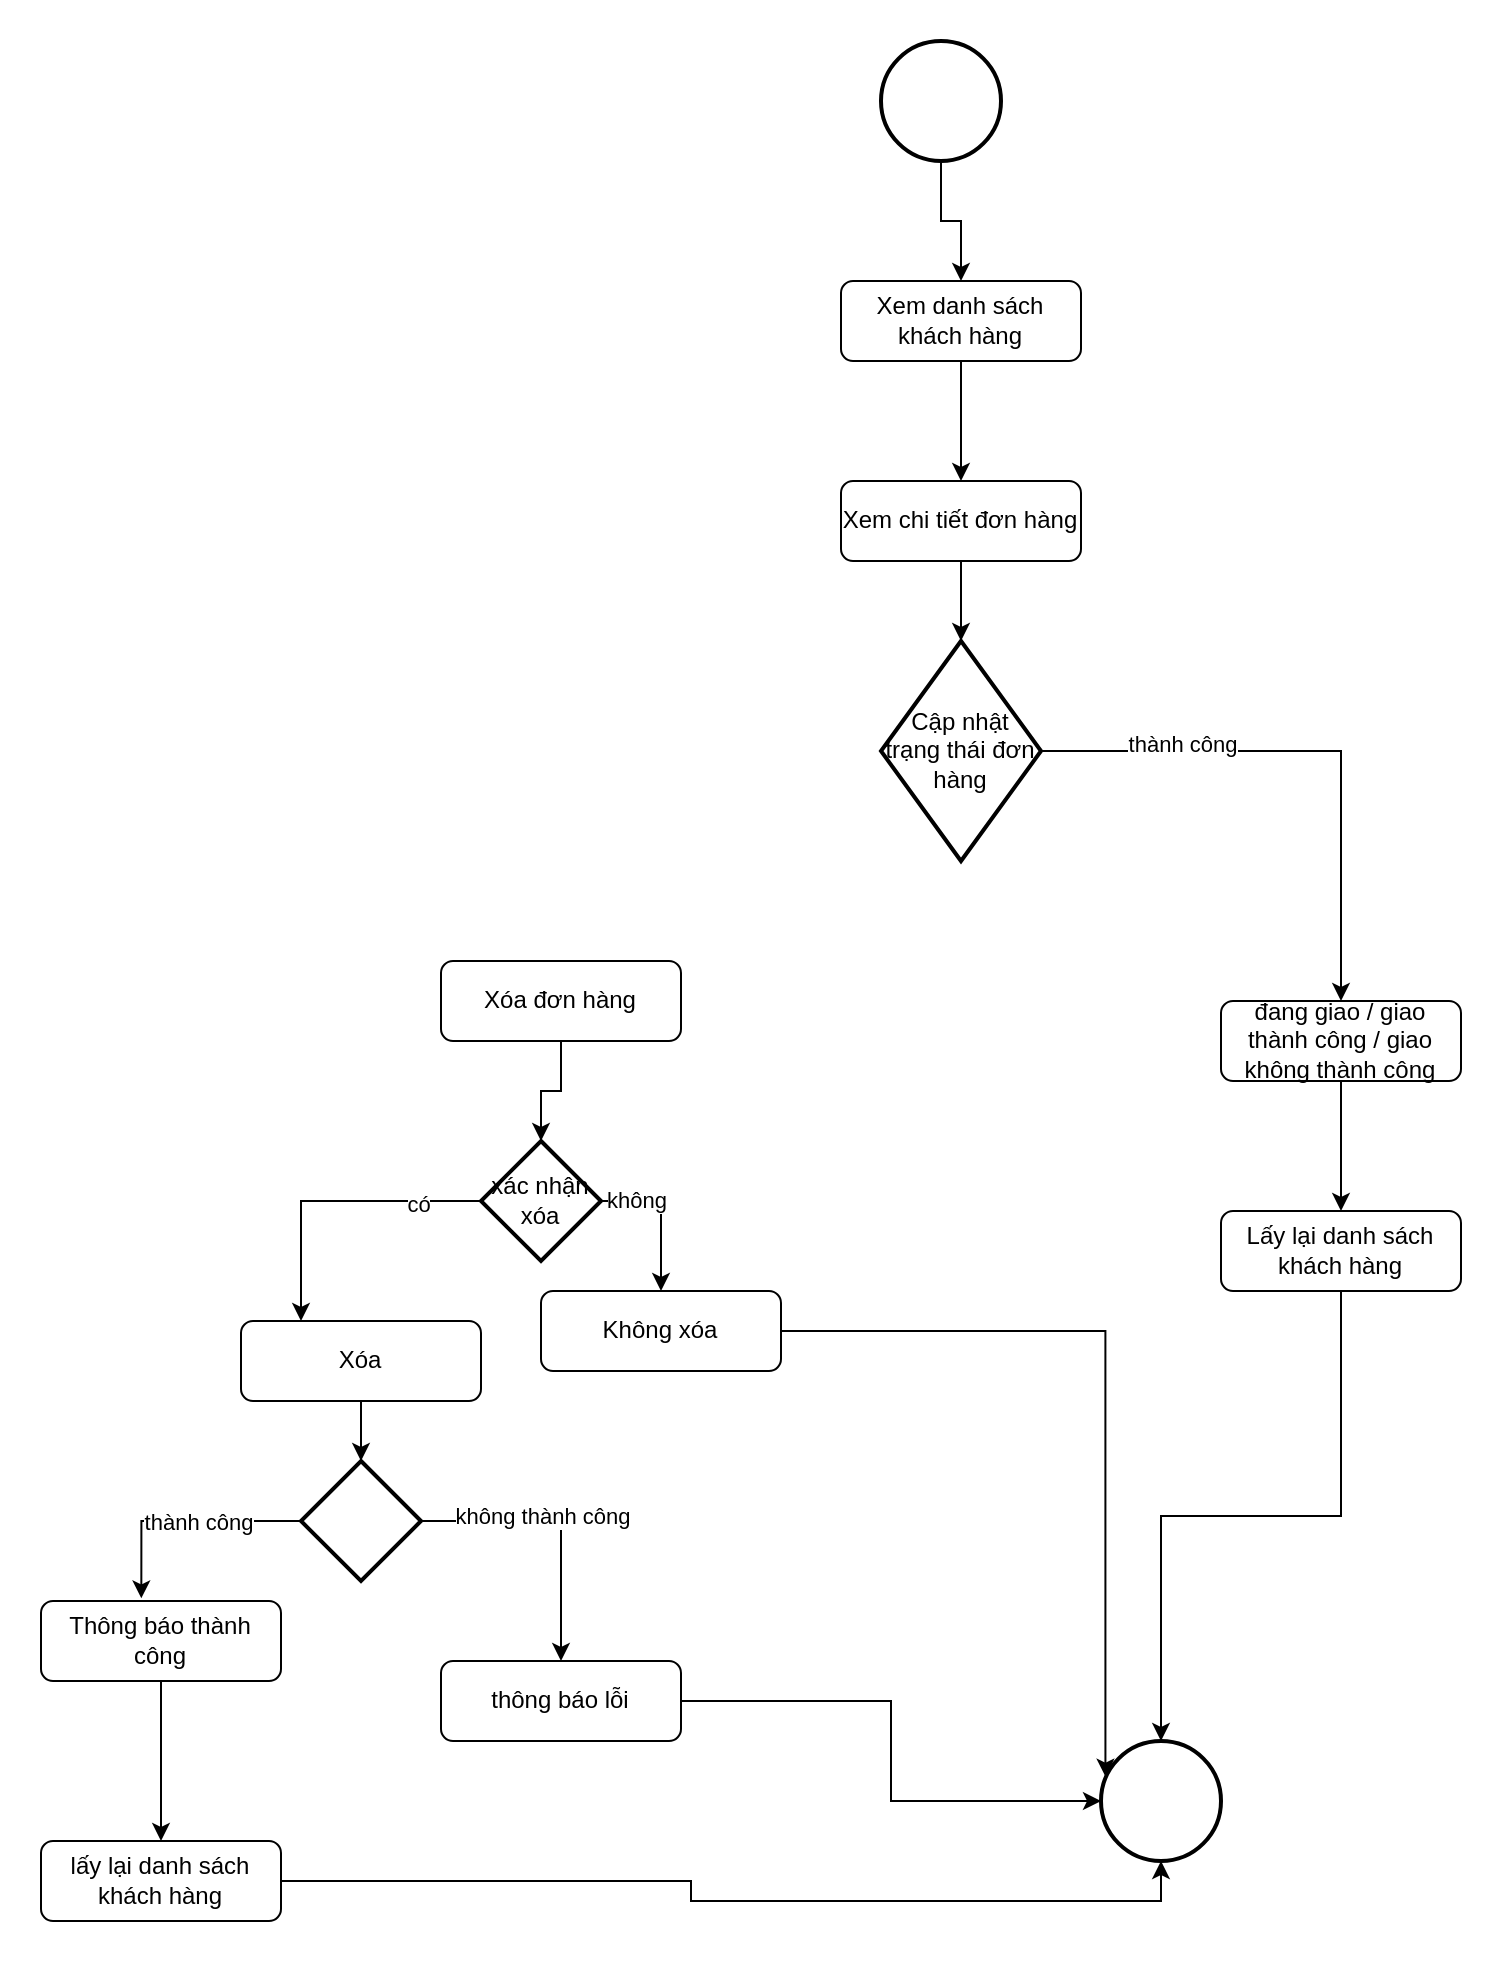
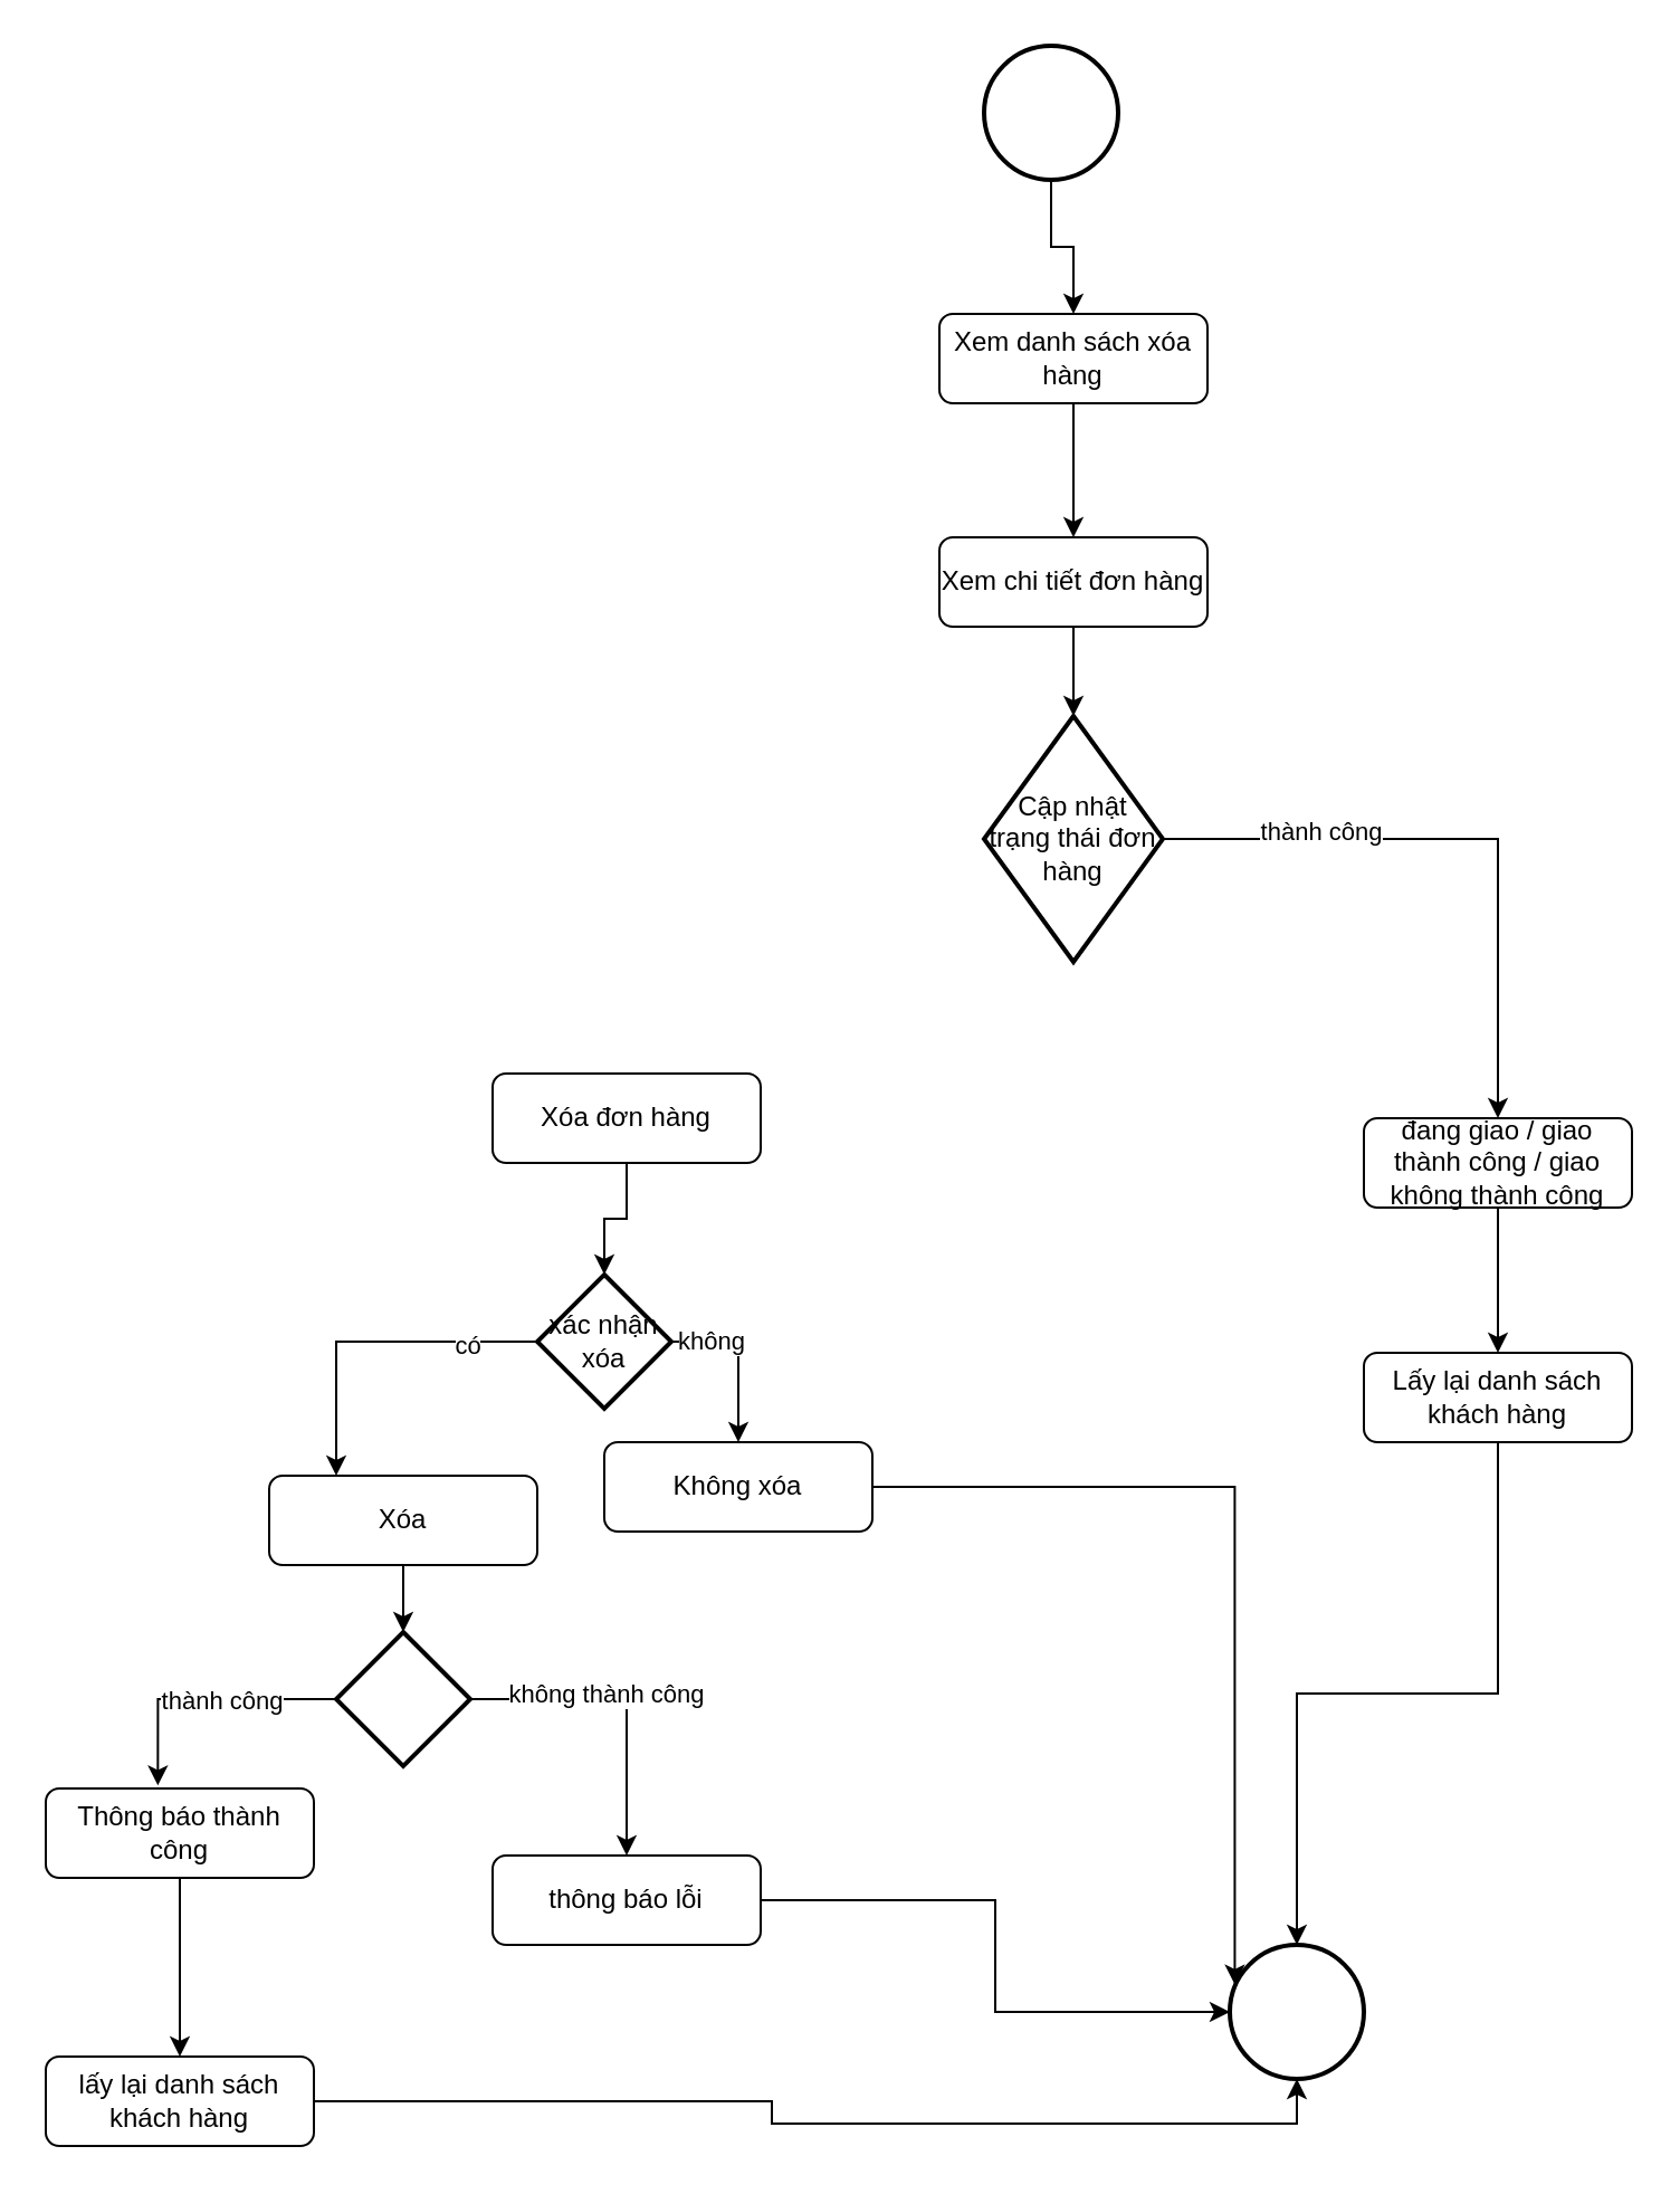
  <mxCell id="0" />
  <mxCell id="1" parent="0" />
  <mxCell id="2" value="" style="edgeStyle=orthogonalEdgeStyle;rounded=0;orthogonalLoop=1;jettySize=auto;html=1;" parent="1" source="3" target="8" edge="1"><mxGeometry relative="1" as="geometry" /></mxCell>
- <mxCell id="3" value="Xem danh sách khách hàng" style="rounded=1;whiteSpace=wrap;html=1;fontSize=12;glass=0;strokeWidth=1;shadow=0;" parent="1" vertex="1"><mxGeometry x="420" y="140" width="120" height="40" as="geometry" /></mxCell>
+ <mxCell id="3" value="Xem danh sách xóa hàng" style="rounded=1;whiteSpace=wrap;html=1;fontSize=12;glass=0;strokeWidth=1;shadow=0;" parent="1" vertex="1"><mxGeometry x="420" y="140" width="120" height="40" as="geometry" /></mxCell>
  <mxCell id="4" value="" style="edgeStyle=orthogonalEdgeStyle;rounded=0;orthogonalLoop=1;jettySize=auto;html=1;" edge="1" parent="1" source="5" target="3"><mxGeometry relative="1" as="geometry" /></mxCell>
  <mxCell id="5" value="" style="strokeWidth=2;html=1;shape=mxgraph.flowchart.start_2;whiteSpace=wrap;" parent="1" vertex="1"><mxGeometry x="440" y="20" width="60" height="60" as="geometry" /></mxCell>
  <mxCell id="6" value="" style="strokeWidth=2;html=1;shape=mxgraph.flowchart.start_2;whiteSpace=wrap;" parent="1" vertex="1"><mxGeometry x="550" y="870" width="60" height="60" as="geometry" /></mxCell>
  <mxCell id="7" value="" style="edgeStyle=orthogonalEdgeStyle;rounded=0;orthogonalLoop=1;jettySize=auto;html=1;" parent="1" source="8" target="11" edge="1"><mxGeometry relative="1" as="geometry" /></mxCell>
  <mxCell id="8" value="Xem chi tiết đơn hàng" style="rounded=1;whiteSpace=wrap;html=1;fontSize=12;glass=0;strokeWidth=1;shadow=0;" parent="1" vertex="1"><mxGeometry x="420" y="240" width="120" height="40" as="geometry" /></mxCell>
  <mxCell id="9" style="edgeStyle=orthogonalEdgeStyle;rounded=0;orthogonalLoop=1;jettySize=auto;html=1;entryX=0.5;entryY=0;entryDx=0;entryDy=0;" parent="1" source="11" target="33" edge="1"><mxGeometry relative="1" as="geometry" /></mxCell>
  <mxCell id="10" value="thành công" style="edgeLabel;html=1;align=center;verticalAlign=middle;resizable=0;points=[];" parent="9" vertex="1" connectable="0"><mxGeometry x="-0.494" y="4" relative="1" as="geometry"><mxPoint as="offset" /></mxGeometry></mxCell>
  <mxCell id="11" value="Cập nhật trạng thái đơn hàng" style="strokeWidth=2;html=1;shape=mxgraph.flowchart.decision;whiteSpace=wrap;" parent="1" vertex="1"><mxGeometry x="440" y="320" width="80" height="110" as="geometry" /></mxCell>
  <mxCell id="12" value="" style="edgeStyle=orthogonalEdgeStyle;rounded=0;orthogonalLoop=1;jettySize=auto;html=1;" parent="1" source="13" target="20" edge="1"><mxGeometry relative="1" as="geometry" /></mxCell>
  <mxCell id="13" value="Xóa đơn hàng" style="rounded=1;whiteSpace=wrap;html=1;fontSize=12;glass=0;strokeWidth=1;shadow=0;" parent="1" vertex="1"><mxGeometry x="220" y="480" width="120" height="40" as="geometry" /></mxCell>
  <mxCell id="14" value="" style="edgeStyle=orthogonalEdgeStyle;rounded=0;orthogonalLoop=1;jettySize=auto;html=1;" parent="1" source="15" target="25" edge="1"><mxGeometry relative="1" as="geometry" /></mxCell>
  <mxCell id="15" value="Xóa" style="rounded=1;whiteSpace=wrap;html=1;fontSize=12;glass=0;strokeWidth=1;shadow=0;" parent="1" vertex="1"><mxGeometry x="120" y="660" width="120" height="40" as="geometry" /></mxCell>
  <mxCell id="16" style="edgeStyle=orthogonalEdgeStyle;rounded=0;orthogonalLoop=1;jettySize=auto;html=1;entryX=0.25;entryY=0;entryDx=0;entryDy=0;exitX=0;exitY=0.5;exitDx=0;exitDy=0;exitPerimeter=0;" parent="1" source="20" target="15" edge="1"><mxGeometry relative="1" as="geometry" /></mxCell>
  <mxCell id="17" value="có" style="edgeLabel;html=1;align=center;verticalAlign=middle;resizable=0;points=[];" parent="16" vertex="1" connectable="0"><mxGeometry x="-0.559" y="1" relative="1" as="geometry"><mxPoint x="1" as="offset" /></mxGeometry></mxCell>
  <mxCell id="18" style="edgeStyle=orthogonalEdgeStyle;rounded=0;orthogonalLoop=1;jettySize=auto;html=1;exitX=1;exitY=0.5;exitDx=0;exitDy=0;exitPerimeter=0;" parent="1" source="20" target="36" edge="1"><mxGeometry relative="1" as="geometry" /></mxCell>
  <mxCell id="19" value="không" style="edgeLabel;html=1;align=center;verticalAlign=middle;resizable=0;points=[];" parent="18" vertex="1" connectable="0"><mxGeometry x="-0.543" y="1" relative="1" as="geometry"><mxPoint as="offset" /></mxGeometry></mxCell>
  <mxCell id="20" value="xác nhận xóa" style="strokeWidth=2;html=1;shape=mxgraph.flowchart.decision;whiteSpace=wrap;" parent="1" vertex="1"><mxGeometry x="240" y="570" width="60" height="60" as="geometry" /></mxCell>
  <mxCell id="21" value="" style="edgeStyle=orthogonalEdgeStyle;rounded=0;orthogonalLoop=1;jettySize=auto;html=1;" parent="1" source="22" target="28" edge="1"><mxGeometry relative="1" as="geometry" /></mxCell>
  <mxCell id="22" value="Thông báo thành công" style="rounded=1;whiteSpace=wrap;html=1;fontSize=12;glass=0;strokeWidth=1;shadow=0;" parent="1" vertex="1"><mxGeometry x="20" y="800" width="120" height="40" as="geometry" /></mxCell>
  <mxCell id="23" style="edgeStyle=orthogonalEdgeStyle;rounded=0;orthogonalLoop=1;jettySize=auto;html=1;exitX=1;exitY=0.5;exitDx=0;exitDy=0;exitPerimeter=0;" parent="1" source="25" target="31" edge="1"><mxGeometry relative="1" as="geometry" /></mxCell>
  <mxCell id="24" value="không thành công" style="edgeLabel;html=1;align=center;verticalAlign=middle;resizable=0;points=[];" parent="23" vertex="1" connectable="0"><mxGeometry x="-0.428" y="3" relative="1" as="geometry"><mxPoint x="20" as="offset" /></mxGeometry></mxCell>
  <mxCell id="25" value="" style="strokeWidth=2;html=1;shape=mxgraph.flowchart.decision;whiteSpace=wrap;" parent="1" vertex="1"><mxGeometry x="150" y="730" width="60" height="60" as="geometry" /></mxCell>
  <mxCell id="26" style="edgeStyle=orthogonalEdgeStyle;rounded=0;orthogonalLoop=1;jettySize=auto;html=1;entryX=0.418;entryY=-0.033;entryDx=0;entryDy=0;entryPerimeter=0;" parent="1" source="25" target="22" edge="1"><mxGeometry relative="1" as="geometry" /></mxCell>
  <mxCell id="27" value="thành công" style="edgeLabel;html=1;align=center;verticalAlign=middle;resizable=0;points=[];" parent="26" vertex="1" connectable="0"><mxGeometry x="-0.114" relative="1" as="geometry"><mxPoint as="offset" /></mxGeometry></mxCell>
  <mxCell id="28" value="lấy lại danh sách khách hàng" style="rounded=1;whiteSpace=wrap;html=1;fontSize=12;glass=0;strokeWidth=1;shadow=0;" parent="1" vertex="1"><mxGeometry x="20" y="920" width="120" height="40" as="geometry" /></mxCell>
  <mxCell id="29" style="edgeStyle=orthogonalEdgeStyle;rounded=0;orthogonalLoop=1;jettySize=auto;html=1;entryX=0.5;entryY=1;entryDx=0;entryDy=0;entryPerimeter=0;" parent="1" source="28" target="6" edge="1"><mxGeometry relative="1" as="geometry" /></mxCell>
  <mxCell id="30" style="edgeStyle=orthogonalEdgeStyle;rounded=0;orthogonalLoop=1;jettySize=auto;html=1;" parent="1" source="31" target="6" edge="1"><mxGeometry relative="1" as="geometry" /></mxCell>
  <mxCell id="31" value="thông báo lỗi" style="rounded=1;whiteSpace=wrap;html=1;fontSize=12;glass=0;strokeWidth=1;shadow=0;" parent="1" vertex="1"><mxGeometry x="220" y="830" width="120" height="40" as="geometry" /></mxCell>
  <mxCell id="32" style="edgeStyle=orthogonalEdgeStyle;rounded=0;orthogonalLoop=1;jettySize=auto;html=1;" parent="1" source="33" target="35" edge="1"><mxGeometry relative="1" as="geometry" /></mxCell>
  <mxCell id="33" value="đang giao / giao thành công / giao không thành công" style="rounded=1;whiteSpace=wrap;html=1;fontSize=12;glass=0;strokeWidth=1;shadow=0;" parent="1" vertex="1"><mxGeometry x="610" y="500" width="120" height="40" as="geometry" /></mxCell>
  <mxCell id="34" style="edgeStyle=orthogonalEdgeStyle;rounded=0;orthogonalLoop=1;jettySize=auto;html=1;" parent="1" source="35" target="6" edge="1"><mxGeometry relative="1" as="geometry" /></mxCell>
  <mxCell id="35" value="Lấy lại danh sách khách hàng" style="rounded=1;whiteSpace=wrap;html=1;fontSize=12;glass=0;strokeWidth=1;shadow=0;" parent="1" vertex="1"><mxGeometry x="610" y="605" width="120" height="40" as="geometry" /></mxCell>
  <mxCell id="36" value="Không xóa" style="rounded=1;whiteSpace=wrap;html=1;fontSize=12;glass=0;strokeWidth=1;shadow=0;" parent="1" vertex="1"><mxGeometry x="270" y="645" width="120" height="40" as="geometry" /></mxCell>
  <mxCell id="37" style="edgeStyle=orthogonalEdgeStyle;rounded=0;orthogonalLoop=1;jettySize=auto;html=1;entryX=0.037;entryY=0.297;entryDx=0;entryDy=0;entryPerimeter=0;" parent="1" source="36" target="6" edge="1"><mxGeometry relative="1" as="geometry" /></mxCell>
